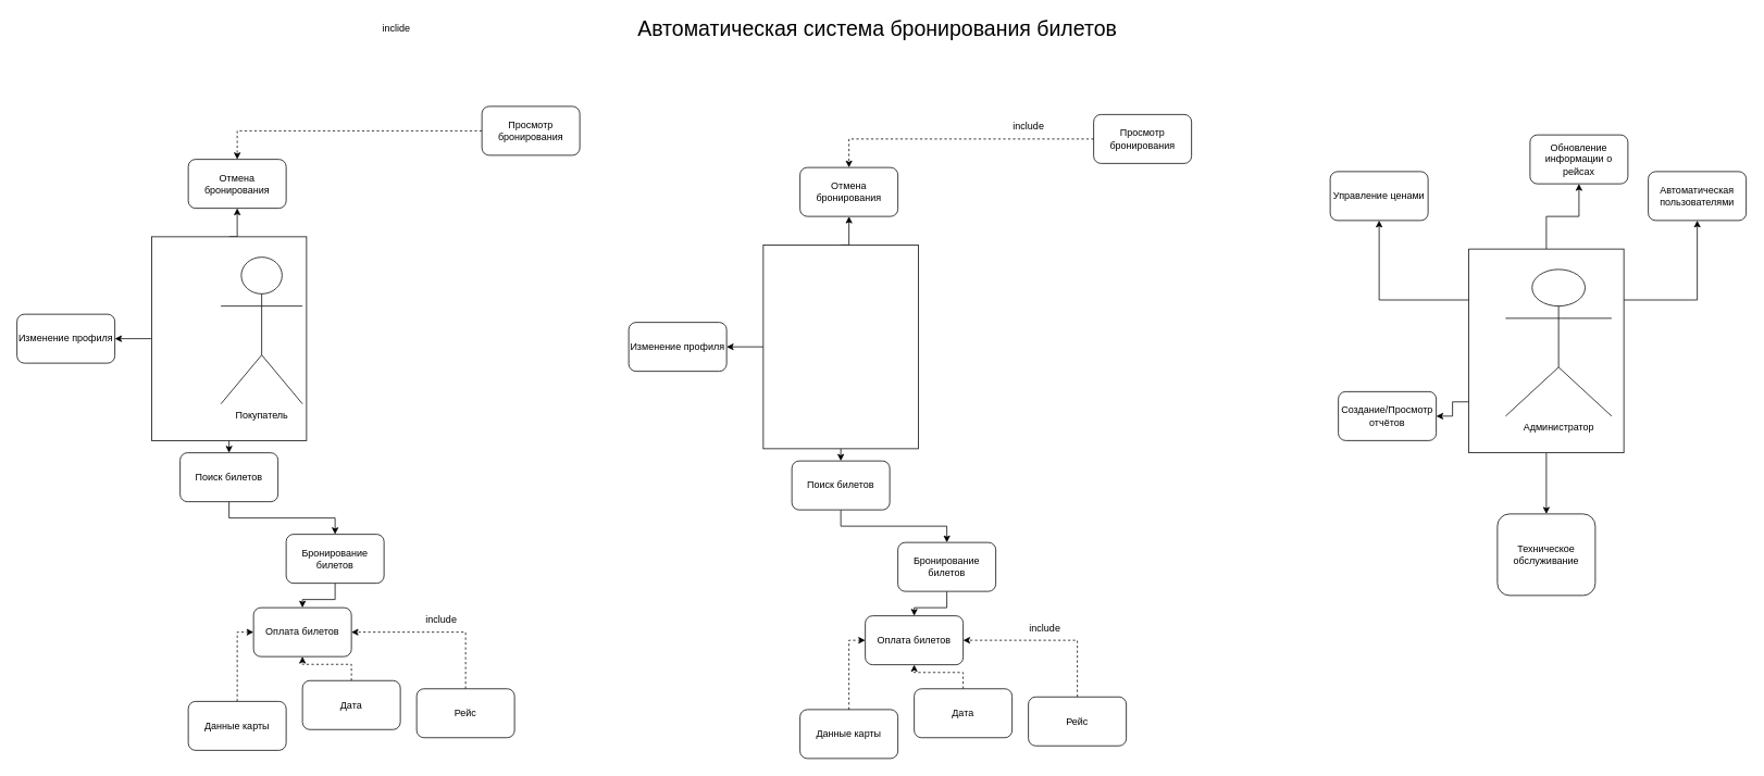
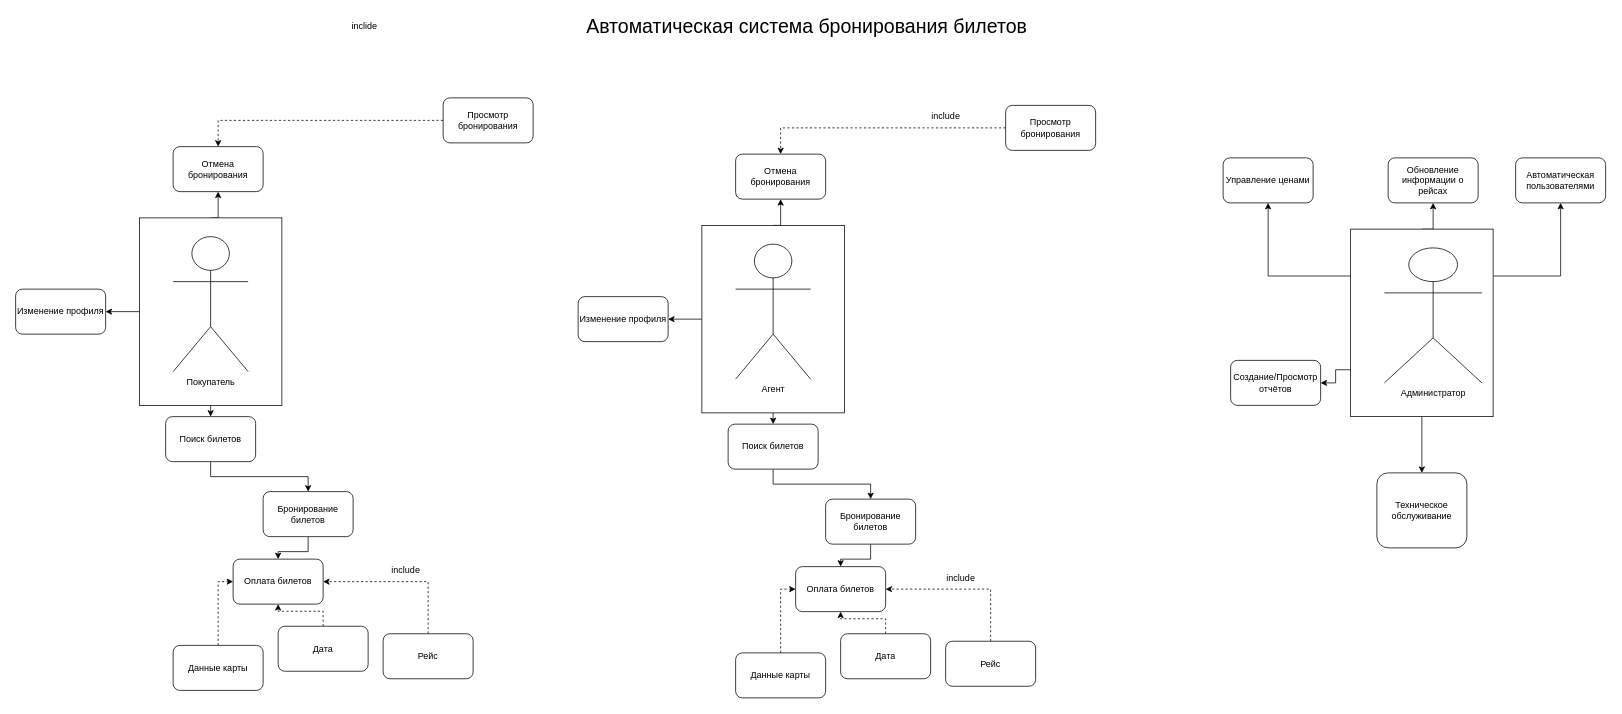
  <mxCell id="0" />
  <mxCell id="1" parent="0" />
  <mxCell id="2" style="edgeStyle=orthogonalEdgeStyle;rounded=0;orthogonalLoop=1;jettySize=auto;html=1;exitX=0;exitY=0.5;exitDx=0;exitDy=0;entryX=1;entryY=0.5;entryDx=0;entryDy=0;" edge="1" parent="1" source="5" target="13"><mxGeometry relative="1" as="geometry" /></mxCell>
  <mxCell id="3" style="edgeStyle=orthogonalEdgeStyle;rounded=0;orthogonalLoop=1;jettySize=auto;html=1;exitX=0.5;exitY=0;exitDx=0;exitDy=0;entryX=0.5;entryY=1;entryDx=0;entryDy=0;" edge="1" parent="1" source="5" target="11"><mxGeometry relative="1" as="geometry" /></mxCell>
  <mxCell id="4" style="edgeStyle=orthogonalEdgeStyle;rounded=0;orthogonalLoop=1;jettySize=auto;html=1;exitX=0.5;exitY=1;exitDx=0;exitDy=0;entryX=0.5;entryY=0;entryDx=0;entryDy=0;" edge="1" parent="1" source="5" target="8"><mxGeometry relative="1" as="geometry" /></mxCell>
  <mxCell id="5" value="" style="rounded=0;whiteSpace=wrap;html=1;" vertex="1" parent="1"><mxGeometry x="185" y="290" width="190" height="250" as="geometry" /></mxCell>
- <mxCell id="6" value="Покупатель" style="shape=umlActor;verticalLabelPosition=bottom;verticalAlign=top;outlineConnect=0;html=1;horizontal=1;" vertex="1" parent="1"><mxGeometry x="270" y="315" width="100" height="180" as="geometry" /></mxCell>
+ <mxCell id="6" value="Покупатель" style="shape=umlActor;verticalLabelPosition=bottom;verticalAlign=top;outlineConnect=0;html=1;horizontal=1;" vertex="1" parent="1"><mxGeometry x="230" y="315" width="100" height="180" as="geometry" /></mxCell>
  <mxCell id="7" style="edgeStyle=orthogonalEdgeStyle;rounded=0;orthogonalLoop=1;jettySize=auto;html=1;exitX=0.5;exitY=1;exitDx=0;exitDy=0;entryX=0.5;entryY=0;entryDx=0;entryDy=0;" edge="1" parent="1" source="8" target="10"><mxGeometry relative="1" as="geometry" /></mxCell>
  <mxCell id="8" value="Поиск билетов" style="rounded=1;whiteSpace=wrap;html=1;" vertex="1" parent="1"><mxGeometry x="220" y="555" width="120" height="60" as="geometry" /></mxCell>
  <mxCell id="9" style="edgeStyle=orthogonalEdgeStyle;rounded=0;orthogonalLoop=1;jettySize=auto;html=1;exitX=0.5;exitY=1;exitDx=0;exitDy=0;entryX=0.5;entryY=0;entryDx=0;entryDy=0;" edge="1" parent="1" source="10" target="21"><mxGeometry relative="1" as="geometry" /></mxCell>
  <mxCell id="10" value="Бронирование билетов" style="rounded=1;whiteSpace=wrap;html=1;" vertex="1" parent="1"><mxGeometry x="350" y="655" width="120" height="60" as="geometry" /></mxCell>
  <mxCell id="11" value="Отмена бронирования" style="rounded=1;whiteSpace=wrap;html=1;" vertex="1" parent="1"><mxGeometry x="230" y="195" width="120" height="60" as="geometry" /></mxCell>
  <mxCell id="12" value="Просмотр бронирования" style="rounded=1;whiteSpace=wrap;html=1;" vertex="1" parent="1"><mxGeometry x="590" y="130" width="120" height="60" as="geometry" /></mxCell>
  <mxCell id="13" value="Изменение профиля" style="rounded=1;whiteSpace=wrap;html=1;" vertex="1" parent="1"><mxGeometry x="20" y="385" width="120" height="60" as="geometry" /></mxCell>
- <mxCell id="14" value="Обновление информации о рейсах" style="rounded=1;whiteSpace=wrap;html=1;" vertex="1" parent="1"><mxGeometry x="1875" y="165" width="120" height="60" as="geometry" /></mxCell>
+ <mxCell id="14" value="Обновление информации о рейсах" style="rounded=1;whiteSpace=wrap;html=1;" vertex="1" parent="1"><mxGeometry x="1850" y="210" width="120" height="60" as="geometry" /></mxCell>
  <mxCell id="15" value="Автоматическая пользователями" style="rounded=1;whiteSpace=wrap;html=1;" vertex="1" parent="1"><mxGeometry x="2020" y="210" width="120" height="60" as="geometry" /></mxCell>
  <mxCell id="16" value="Управление ценами" style="rounded=1;whiteSpace=wrap;html=1;" vertex="1" parent="1"><mxGeometry x="1630" y="210" width="120" height="60" as="geometry" /></mxCell>
  <mxCell id="17" value="Техническое обслуживание" style="rounded=1;whiteSpace=wrap;html=1;" vertex="1" parent="1"><mxGeometry x="1835" y="630" width="120" height="100" as="geometry" /></mxCell>
  <mxCell id="18" style="edgeStyle=orthogonalEdgeStyle;rounded=0;orthogonalLoop=1;jettySize=auto;html=1;dashed=1;exitX=0;exitY=0.5;exitDx=0;exitDy=0;" edge="1" parent="1" source="12" target="11"><mxGeometry relative="1" as="geometry"><mxPoint x="730" y="160" as="sourcePoint" /></mxGeometry></mxCell>
  <mxCell id="19" value="Автоматическая система бронирования билетов" style="text;html=1;align=center;verticalAlign=middle;whiteSpace=wrap;rounded=0;fontSize=26;" vertex="1" parent="1"><mxGeometry x="700" y="20" width="750" height="30" as="geometry" /></mxCell>
  <mxCell id="20" value="inclide" style="text;html=1;align=center;verticalAlign=middle;resizable=0;points=[];autosize=1;strokeColor=none;fillColor=none;" vertex="1" parent="1"><mxGeometry x="455" y="20" width="60" height="30" as="geometry" /></mxCell>
  <mxCell id="21" value="Оплата билетов" style="rounded=1;whiteSpace=wrap;html=1;" vertex="1" parent="1"><mxGeometry x="310" y="745" width="120" height="60" as="geometry" /></mxCell>
  <mxCell id="22" style="edgeStyle=orthogonalEdgeStyle;rounded=0;orthogonalLoop=1;jettySize=auto;html=1;exitX=0.5;exitY=0;exitDx=0;exitDy=0;entryX=0;entryY=0.5;entryDx=0;entryDy=0;dashed=1;" edge="1" parent="1" source="23" target="21"><mxGeometry relative="1" as="geometry" /></mxCell>
  <mxCell id="23" value="Данные карты" style="rounded=1;whiteSpace=wrap;html=1;" vertex="1" parent="1"><mxGeometry x="230" y="860" width="120" height="60" as="geometry" /></mxCell>
  <mxCell id="24" style="edgeStyle=orthogonalEdgeStyle;rounded=0;orthogonalLoop=1;jettySize=auto;html=1;exitX=0.5;exitY=0;exitDx=0;exitDy=0;entryX=0.5;entryY=1;entryDx=0;entryDy=0;dashed=1;" edge="1" parent="1" source="25" target="21"><mxGeometry relative="1" as="geometry" /></mxCell>
  <mxCell id="25" value="Дата" style="rounded=1;whiteSpace=wrap;html=1;" vertex="1" parent="1"><mxGeometry x="370" y="834.5" width="120" height="60" as="geometry" /></mxCell>
  <mxCell id="26" style="edgeStyle=orthogonalEdgeStyle;rounded=0;orthogonalLoop=1;jettySize=auto;html=1;exitX=0.5;exitY=0;exitDx=0;exitDy=0;entryX=1;entryY=0.5;entryDx=0;entryDy=0;dashed=1;" edge="1" parent="1" source="27" target="21"><mxGeometry relative="1" as="geometry" /></mxCell>
  <mxCell id="27" value="Рейс" style="rounded=1;whiteSpace=wrap;html=1;" vertex="1" parent="1"><mxGeometry x="510" y="844.5" width="120" height="60" as="geometry" /></mxCell>
  <mxCell id="28" style="edgeStyle=orthogonalEdgeStyle;rounded=0;orthogonalLoop=1;jettySize=auto;html=1;exitX=0;exitY=0.5;exitDx=0;exitDy=0;entryX=1;entryY=0.5;entryDx=0;entryDy=0;" edge="1" parent="1" source="31" target="39"><mxGeometry relative="1" as="geometry" /></mxCell>
  <mxCell id="29" style="edgeStyle=orthogonalEdgeStyle;rounded=0;orthogonalLoop=1;jettySize=auto;html=1;exitX=0.5;exitY=0;exitDx=0;exitDy=0;entryX=0.5;entryY=1;entryDx=0;entryDy=0;" edge="1" parent="1" source="31" target="37"><mxGeometry relative="1" as="geometry" /></mxCell>
  <mxCell id="30" style="edgeStyle=orthogonalEdgeStyle;rounded=0;orthogonalLoop=1;jettySize=auto;html=1;exitX=0.5;exitY=1;exitDx=0;exitDy=0;entryX=0.5;entryY=0;entryDx=0;entryDy=0;" edge="1" parent="1" source="31" target="34"><mxGeometry relative="1" as="geometry" /></mxCell>
  <mxCell id="31" value="" style="rounded=0;whiteSpace=wrap;html=1;" vertex="1" parent="1"><mxGeometry x="935" y="300" width="190" height="250" as="geometry" /></mxCell>
+ <mxCell id="32" value="Агент" style="shape=umlActor;verticalLabelPosition=bottom;verticalAlign=top;outlineConnect=0;html=1;horizontal=1;" vertex="1" parent="1"><mxGeometry y="325" width="100" height="180" as="geometry" x="980" /></mxCell>
  <mxCell id="33" style="edgeStyle=orthogonalEdgeStyle;rounded=0;orthogonalLoop=1;jettySize=auto;html=1;exitX=0.5;exitY=1;exitDx=0;exitDy=0;entryX=0.5;entryY=0;entryDx=0;entryDy=0;" edge="1" parent="1" source="34" target="36"><mxGeometry relative="1" as="geometry" /></mxCell>
  <mxCell id="34" value="Поиск билетов" style="rounded=1;whiteSpace=wrap;html=1;" vertex="1" parent="1"><mxGeometry x="970" y="565" width="120" height="60" as="geometry" /></mxCell>
  <mxCell id="35" style="edgeStyle=orthogonalEdgeStyle;rounded=0;orthogonalLoop=1;jettySize=auto;html=1;exitX=0.5;exitY=1;exitDx=0;exitDy=0;entryX=0.5;entryY=0;entryDx=0;entryDy=0;" edge="1" parent="1" source="36" target="42"><mxGeometry relative="1" as="geometry" /></mxCell>
  <mxCell id="36" value="Бронирование билетов" style="rounded=1;whiteSpace=wrap;html=1;" vertex="1" parent="1"><mxGeometry x="1100" y="665" width="120" height="60" as="geometry" /></mxCell>
  <mxCell id="37" value="Отмена бронирования" style="rounded=1;whiteSpace=wrap;html=1;" vertex="1" parent="1"><mxGeometry y="205" width="120" height="60" as="geometry" x="980" /></mxCell>
  <mxCell id="38" value="Просмотр бронирования" style="rounded=1;whiteSpace=wrap;html=1;" vertex="1" parent="1"><mxGeometry x="1340" y="140" width="120" height="60" as="geometry" /></mxCell>
  <mxCell id="39" value="Изменение профиля" style="rounded=1;whiteSpace=wrap;html=1;" vertex="1" parent="1"><mxGeometry x="770" y="395" width="120" height="60" as="geometry" /></mxCell>
  <mxCell id="40" style="edgeStyle=orthogonalEdgeStyle;rounded=0;orthogonalLoop=1;jettySize=auto;html=1;dashed=1;exitX=0;exitY=0.5;exitDx=0;exitDy=0;" edge="1" parent="1" source="38" target="37"><mxGeometry relative="1" as="geometry"><mxPoint x="1480" y="170" as="sourcePoint" /></mxGeometry></mxCell>
  <mxCell id="41" value="include" style="text;html=1;align=center;verticalAlign=middle;resizable=0;points=[];autosize=1;strokeColor=none;fillColor=none;" vertex="1" parent="1"><mxGeometry x="1230" y="140" width="60" height="30" as="geometry" /></mxCell>
  <mxCell id="42" value="Оплата билетов" style="rounded=1;whiteSpace=wrap;html=1;" vertex="1" parent="1"><mxGeometry x="1060" y="755" width="120" height="60" as="geometry" /></mxCell>
  <mxCell id="43" style="edgeStyle=orthogonalEdgeStyle;rounded=0;orthogonalLoop=1;jettySize=auto;html=1;exitX=0.5;exitY=0;exitDx=0;exitDy=0;entryX=0;entryY=0.5;entryDx=0;entryDy=0;dashed=1;" edge="1" parent="1" source="44" target="42"><mxGeometry relative="1" as="geometry" /></mxCell>
  <mxCell id="44" value="Данные карты" style="rounded=1;whiteSpace=wrap;html=1;" vertex="1" parent="1"><mxGeometry y="870" width="120" height="60" as="geometry" x="980" /></mxCell>
  <mxCell id="45" style="edgeStyle=orthogonalEdgeStyle;rounded=0;orthogonalLoop=1;jettySize=auto;html=1;exitX=0.5;exitY=0;exitDx=0;exitDy=0;entryX=0.5;entryY=1;entryDx=0;entryDy=0;dashed=1;" edge="1" parent="1" source="46" target="42"><mxGeometry relative="1" as="geometry" /></mxCell>
  <mxCell id="46" value="Дата" style="rounded=1;whiteSpace=wrap;html=1;" vertex="1" parent="1"><mxGeometry x="1120" y="844.5" width="120" height="60" as="geometry" /></mxCell>
  <mxCell id="47" style="edgeStyle=orthogonalEdgeStyle;rounded=0;orthogonalLoop=1;jettySize=auto;html=1;exitX=0.5;exitY=0;exitDx=0;exitDy=0;entryX=1;entryY=0.5;entryDx=0;entryDy=0;dashed=1;" edge="1" parent="1" source="48" target="42"><mxGeometry relative="1" as="geometry" /></mxCell>
  <mxCell id="48" value="Рейс" style="rounded=1;whiteSpace=wrap;html=1;" vertex="1" parent="1"><mxGeometry x="1260" y="854.5" width="120" height="60" as="geometry" /></mxCell>
  <mxCell id="49" style="edgeStyle=orthogonalEdgeStyle;rounded=0;orthogonalLoop=1;jettySize=auto;html=1;exitX=0.5;exitY=0;exitDx=0;exitDy=0;entryX=0.5;entryY=1;entryDx=0;entryDy=0;" edge="1" parent="1" source="54" target="14"><mxGeometry relative="1" as="geometry" /></mxCell>
  <mxCell id="50" style="edgeStyle=orthogonalEdgeStyle;rounded=0;orthogonalLoop=1;jettySize=auto;html=1;exitX=1;exitY=0.25;exitDx=0;exitDy=0;entryX=0.5;entryY=1;entryDx=0;entryDy=0;" edge="1" parent="1" source="54" target="15"><mxGeometry relative="1" as="geometry" /></mxCell>
  <mxCell id="51" style="edgeStyle=orthogonalEdgeStyle;rounded=0;orthogonalLoop=1;jettySize=auto;html=1;exitX=0;exitY=0.25;exitDx=0;exitDy=0;entryX=0.5;entryY=1;entryDx=0;entryDy=0;" edge="1" parent="1" source="54" target="16"><mxGeometry relative="1" as="geometry" /></mxCell>
  <mxCell id="52" style="edgeStyle=orthogonalEdgeStyle;rounded=0;orthogonalLoop=1;jettySize=auto;html=1;exitX=0.5;exitY=1;exitDx=0;exitDy=0;entryX=0.5;entryY=0;entryDx=0;entryDy=0;" edge="1" parent="1" source="54" target="17"><mxGeometry relative="1" as="geometry" /></mxCell>
  <mxCell id="53" style="edgeStyle=orthogonalEdgeStyle;rounded=0;orthogonalLoop=1;jettySize=auto;html=1;exitX=0;exitY=0.75;exitDx=0;exitDy=0;entryX=1;entryY=0.5;entryDx=0;entryDy=0;" edge="1" parent="1" source="54" target="58"><mxGeometry relative="1" as="geometry" /></mxCell>
  <mxCell id="54" value="" style="rounded=0;whiteSpace=wrap;html=1;" vertex="1" parent="1"><mxGeometry x="1800" y="305" width="190" height="250" as="geometry" /></mxCell>
  <mxCell id="55" value="Администратор" style="shape=umlActor;verticalLabelPosition=bottom;verticalAlign=top;outlineConnect=0;html=1;horizontal=1;" vertex="1" parent="1"><mxGeometry x="1845" y="330" width="130" height="180" as="geometry" /></mxCell>
  <mxCell id="56" value="include" style="text;html=1;align=center;verticalAlign=middle;resizable=0;points=[];autosize=1;strokeColor=none;fillColor=none;" vertex="1" parent="1"><mxGeometry x="1250" y="755" width="60" height="30" as="geometry" /></mxCell>
  <mxCell id="57" value="include" style="text;html=1;align=center;verticalAlign=middle;resizable=0;points=[];autosize=1;strokeColor=none;fillColor=none;" vertex="1" parent="1"><mxGeometry x="510" y="745" width="60" height="30" as="geometry" /></mxCell>
  <mxCell id="58" value="&lt;span style=&quot;color: rgba(0, 0, 0, 0); font-family: monospace; font-size: 0px; text-align: start; text-wrap: nowrap;&quot;&gt;%3CmxGraphModel%3E%3Croot%3E%3CmxCell%20id%3D%220%22%2F%3E%3CmxCell%20id%3D%221%22%20parent%3D%220%22%2F%3E%3CmxCell%20id%3D%222%22%20value%3D%22%D0%A2%D0%B5%D1%85%D0%BD%D0%B8%D1%87%D0%B5%D1%81%D0%BA%D0%BE%D0%B5%20%D0%BE%D0%B1%D1%81%D0%BB%D1%83%D0%B6%D0%B8%D0%B2%D0%B0%D0%BD%D0%B8%D0%B5%22%20style%3D%22rounded%3D1%3BwhiteSpace%3Dwrap%3Bhtml%3D1%3B%22%20vertex%3D%221%22%20parent%3D%221%22%3E%3CmxGeometry%20x%3D%22855%22%20y%3D%22320%22%20width%3D%22120%22%20height%3D%2260%22%20as%3D%22geometry%22%2F%3E%3C%2FmxCell%3E%3C%2Froot%3E%3C%2FmxGraphModel%3E&lt;/span&gt;&lt;span style=&quot;color: rgba(0, 0, 0, 0); font-family: monospace; font-size: 0px; text-align: start; text-wrap: nowrap;&quot;&gt;%3CmxGraphModel%3E%3Croot%3E%3CmxCell%20id%3D%220%22%2F%3E%3CmxCell%20id%3D%221%22%20parent%3D%220%22%2F%3E%3CmxCell%20id%3D%222%22%20value%3D%22%D0%A2%D0%B5%D1%85%D0%BD%D0%B8%D1%87%D0%B5%D1%81%D0%BA%D0%BE%D0%B5%20%D0%BE%D0%B1%D1%81%D0%BB%D1%83%D0%B6%D0%B8%D0%B2%D0%B0%D0%BD%D0%B8%D0%B5%22%20style%3D%22rounded%3D1%3BwhiteSpace%3Dwrap%3Bhtml%3D1%3B%22%20vertex%3D%221%22%20parent%3D%221%22%3E%3CmxGeometry%20x%3D%22855%22%20y%3D%22320%22%20width%3D%22120%22%20height%3D%2260%22%20as%3D%22geometry%22%2F%3E%3C%2FmxCell%3E%3C%2Froot%3E%3C%2FmxGraphModel%3E&lt;/span&gt;&lt;span style=&quot;color: rgba(0, 0, 0, 0); font-family: monospace; font-size: 0px; text-align: start; text-wrap: nowrap;&quot;&gt;%3CmxGraphModel%3E%3Croot%3E%3CmxCell%20id%3D%220%22%2F%3E%3CmxCell%20id%3D%221%22%20parent%3D%220%22%2F%3E%3CmxCell%20id%3D%222%22%20value%3D%22%D0%A2%D0%B5%D1%85%D0%BD%D0%B8%D1%87%D0%B5%D1%81%D0%BA%D0%BE%D0%B5%20%D0%BE%D0%B1%D1%81%D0%BB%D1%83%D0%B6%D0%B8%D0%B2%D0%B0%D0%BD%D0%B8%D0%B5%22%20style%3D%22rounded%3D1%3BwhiteSpace%3Dwrap%3Bhtml%3D1%3B%22%20vertex%3D%221%22%20parent%3D%221%22%3E%3CmxGeometry%20x%3D%22855%22%20y%3D%22320%22%20width%3D%22120%22%20height%3D%2260%22%20as%3D%22geometry%22%2F%3E%3C%2FmxCell%3E%3C%2Froot%3E%3C%2FmxGraphModel%3E&lt;/span&gt;Создание/Просмотр отчётов" style="rounded=1;whiteSpace=wrap;html=1;" vertex="1" parent="1"><mxGeometry x="1640" y="480" width="120" height="60" as="geometry" /></mxCell>
